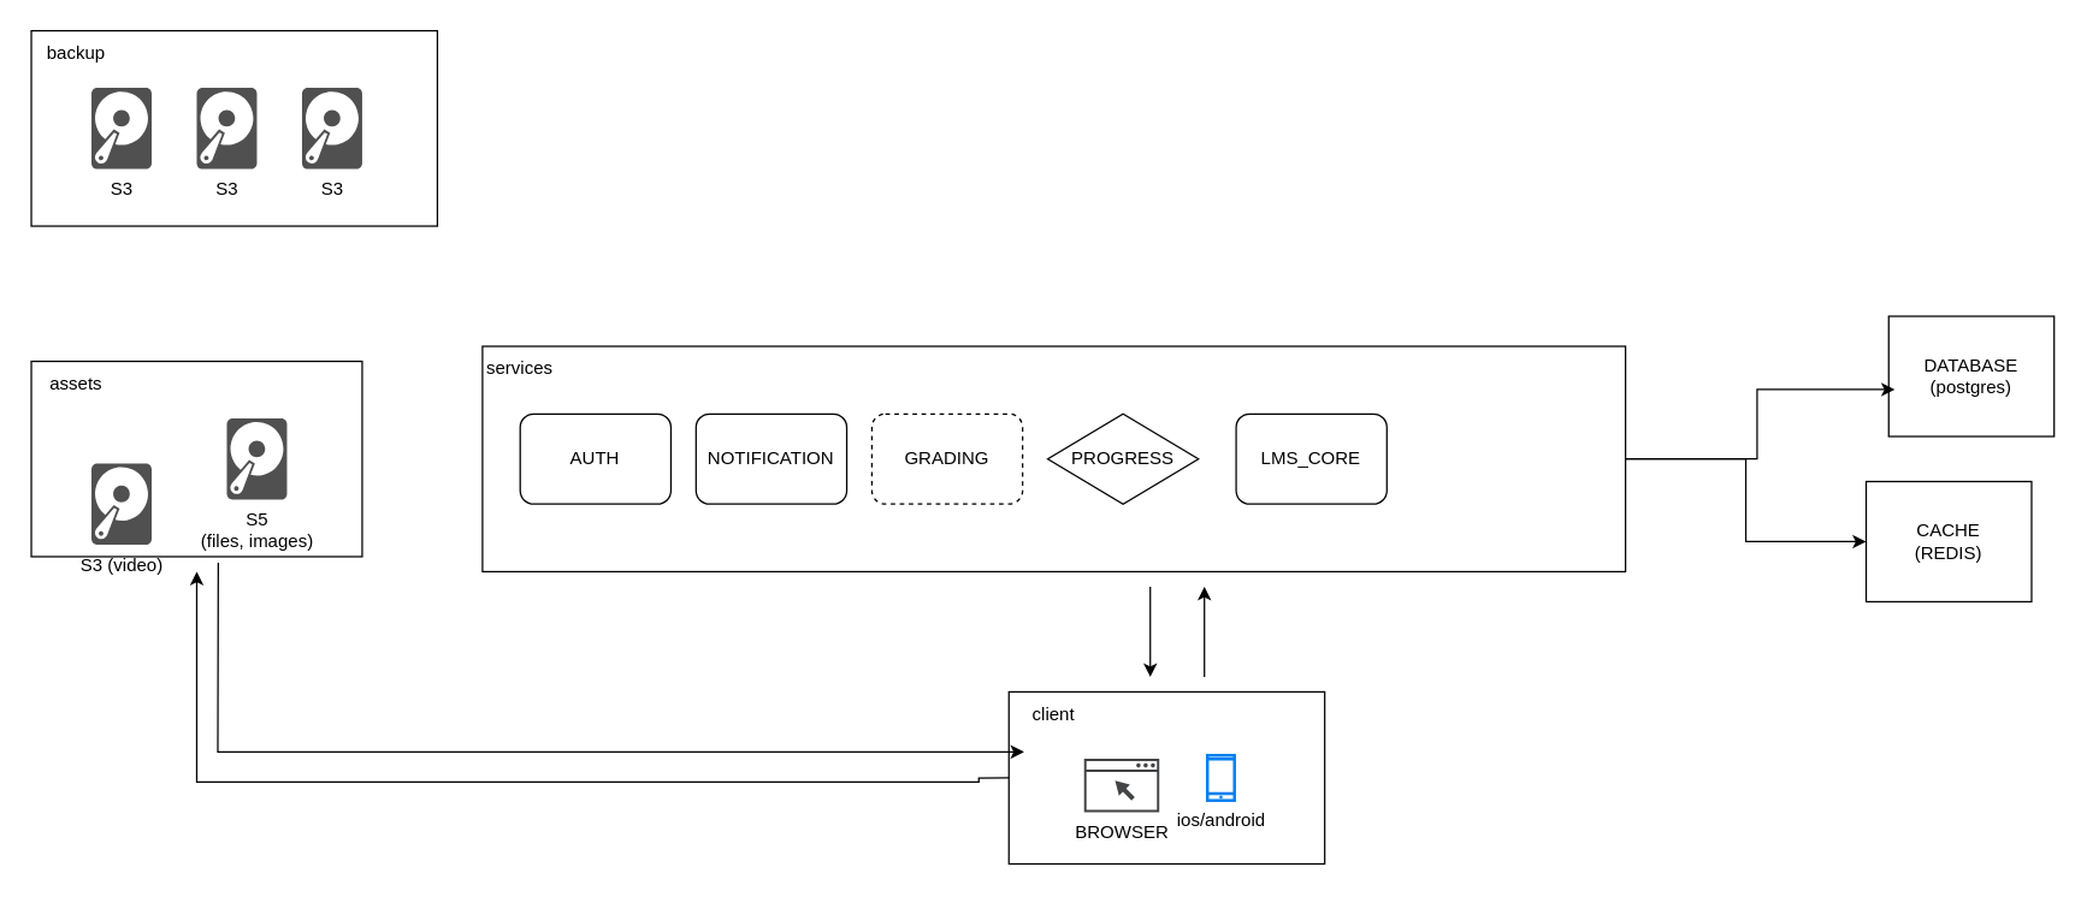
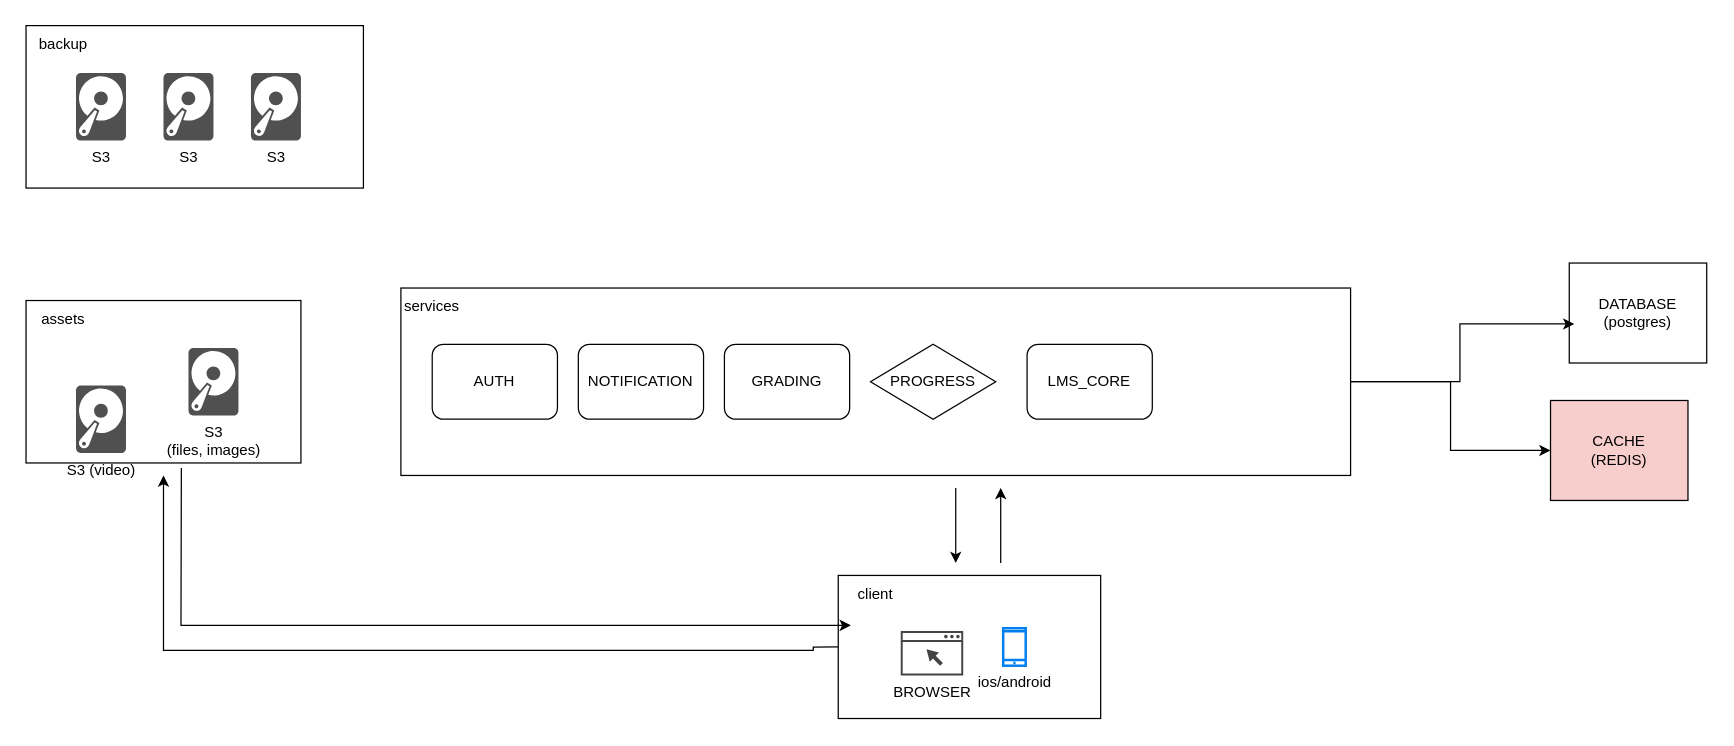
  <mxCell id="0" />
  <mxCell id="1" parent="0" />
  <mxCell id="2" value="" style="edgeStyle=orthogonalEdgeStyle;rounded=0;orthogonalLoop=1;jettySize=auto;html=1;" parent="1" source="27" target="4" edge="1"><mxGeometry relative="1" as="geometry" /></mxCell>
  <mxCell id="3" value="DATABASE&lt;div&gt;(postgres)&lt;/div&gt;" style="rounded=0;whiteSpace=wrap;html=1;" parent="1" vertex="1"><mxGeometry x="1255" y="210" width="110" height="80" as="geometry" /></mxCell>
- <mxCell id="4" value="CACHE&lt;div&gt;(REDIS)&lt;/div&gt;" style="rounded=0;whiteSpace=wrap;html=1;" parent="1" vertex="1"><mxGeometry x="1240" y="320" width="110" height="80" as="geometry" /></mxCell>
+ <mxCell id="4" value="CACHE&lt;div&gt;(REDIS)&lt;/div&gt;" style="rounded=0;whiteSpace=wrap;html=1;fillColor=#f8cecc;" parent="1" vertex="1"><mxGeometry x="1240" y="320" width="110" height="80" as="geometry" /></mxCell>
  <mxCell id="5" style="edgeStyle=orthogonalEdgeStyle;rounded=0;orthogonalLoop=1;jettySize=auto;html=1;entryX=0.037;entryY=0.609;entryDx=0;entryDy=0;entryPerimeter=0;" parent="1" source="27" target="3" edge="1"><mxGeometry relative="1" as="geometry" /></mxCell>
  <mxCell id="6" value="" style="group" parent="1" vertex="1" connectable="0"><mxGeometry x="20" y="20" width="270" height="130" as="geometry" /></mxCell>
  <mxCell id="7" value="" style="rounded=0;whiteSpace=wrap;html=1;" parent="6" vertex="1"><mxGeometry width="270" height="130" as="geometry" /></mxCell>
  <mxCell id="8" value="backup" style="text;html=1;align=center;verticalAlign=middle;whiteSpace=wrap;rounded=0;" parent="6" vertex="1"><mxGeometry width="60" height="30" as="geometry" /></mxCell>
  <mxCell id="9" value="S3" style="sketch=0;pointerEvents=1;shadow=0;dashed=0;html=1;strokeColor=none;fillColor=#505050;labelPosition=center;verticalLabelPosition=bottom;verticalAlign=top;outlineConnect=0;align=center;shape=mxgraph.office.devices.hard_disk;" parent="6" vertex="1"><mxGeometry x="40" y="38" width="40" height="54" as="geometry" /></mxCell>
  <mxCell id="10" value="S3" style="sketch=0;pointerEvents=1;shadow=0;dashed=0;html=1;strokeColor=none;fillColor=#505050;labelPosition=center;verticalLabelPosition=bottom;verticalAlign=top;outlineConnect=0;align=center;shape=mxgraph.office.devices.hard_disk;" parent="6" vertex="1"><mxGeometry x="110" y="38" width="40" height="54" as="geometry" /></mxCell>
  <mxCell id="11" value="S3" style="sketch=0;pointerEvents=1;shadow=0;dashed=0;html=1;strokeColor=none;fillColor=#505050;labelPosition=center;verticalLabelPosition=bottom;verticalAlign=top;outlineConnect=0;align=center;shape=mxgraph.office.devices.hard_disk;" parent="6" vertex="1"><mxGeometry x="180" y="38" width="40" height="54" as="geometry" /></mxCell>
  <mxCell id="12" value="" style="group" parent="1" vertex="1" connectable="0"><mxGeometry x="20" y="240" width="220" height="130" as="geometry" /></mxCell>
  <mxCell id="13" value="" style="rounded=0;whiteSpace=wrap;html=1;" parent="12" vertex="1"><mxGeometry width="220" height="130" as="geometry" /></mxCell>
  <mxCell id="14" value="assets" style="text;html=1;align=center;verticalAlign=middle;whiteSpace=wrap;rounded=0;" parent="12" vertex="1"><mxGeometry width="60" height="30" as="geometry" /></mxCell>
  <mxCell id="15" value="&lt;div&gt;S3 (video)&lt;/div&gt;" style="sketch=0;pointerEvents=1;shadow=0;dashed=0;html=1;strokeColor=none;fillColor=#505050;labelPosition=center;verticalLabelPosition=bottom;verticalAlign=top;outlineConnect=0;align=center;shape=mxgraph.office.devices.hard_disk;" parent="12" vertex="1"><mxGeometry x="40" y="68" width="40" height="54" as="geometry" /></mxCell>
- <mxCell id="16" value="S5&lt;div&gt;(files, images)&lt;/div&gt;" style="sketch=0;pointerEvents=1;shadow=0;dashed=0;html=1;strokeColor=none;fillColor=#505050;labelPosition=center;verticalLabelPosition=bottom;verticalAlign=top;outlineConnect=0;align=center;shape=mxgraph.office.devices.hard_disk;" parent="12" vertex="1"><mxGeometry x="130" y="38" width="40" height="54" as="geometry" /></mxCell>
+ <mxCell id="16" value="S3&lt;div&gt;(files, images)&lt;/div&gt;" style="sketch=0;pointerEvents=1;shadow=0;dashed=0;html=1;strokeColor=none;fillColor=#505050;labelPosition=center;verticalLabelPosition=bottom;verticalAlign=top;outlineConnect=0;align=center;shape=mxgraph.office.devices.hard_disk;" parent="12" vertex="1"><mxGeometry x="130" y="38" width="40" height="54" as="geometry" /></mxCell>
  <mxCell id="17" style="edgeStyle=orthogonalEdgeStyle;rounded=0;orthogonalLoop=1;jettySize=auto;html=1;exitX=0;exitY=0.5;exitDx=0;exitDy=0;" parent="1" source="19" edge="1"><mxGeometry relative="1" as="geometry"><mxPoint x="660" y="527.25" as="sourcePoint" /><mxPoint x="130" y="380" as="targetPoint" /><Array as="points"><mxPoint x="650" y="517" /><mxPoint x="650" y="520" /><mxPoint x="130" y="520" /></Array></mxGeometry></mxCell>
  <mxCell id="18" value="" style="group" parent="1" vertex="1" connectable="0"><mxGeometry x="670" y="460" width="210" height="114.5" as="geometry" /></mxCell>
  <mxCell id="19" value="" style="rounded=0;whiteSpace=wrap;html=1;" parent="18" vertex="1"><mxGeometry width="210" height="114.5" as="geometry" /></mxCell>
  <mxCell id="20" value="BROWSER" style="sketch=0;pointerEvents=1;shadow=0;dashed=0;html=1;strokeColor=none;fillColor=#434445;aspect=fixed;labelPosition=center;verticalLabelPosition=bottom;verticalAlign=top;align=center;outlineConnect=0;shape=mxgraph.vvd.web_browser;" parent="18" vertex="1"><mxGeometry x="50" y="44.5" width="50" height="35.5" as="geometry" /></mxCell>
  <mxCell id="21" value="ios/android" style="html=1;verticalLabelPosition=bottom;align=center;labelBackgroundColor=#ffffff;verticalAlign=top;strokeWidth=2;strokeColor=#0080F0;shadow=0;dashed=0;shape=mxgraph.ios7.icons.smartphone;" parent="18" vertex="1"><mxGeometry x="132" y="42.25" width="18" height="30" as="geometry" /></mxCell>
  <mxCell id="22" value="client" style="text;html=1;align=center;verticalAlign=middle;whiteSpace=wrap;rounded=0;" parent="18" vertex="1"><mxGeometry width="60" height="30" as="geometry" /></mxCell>
  <mxCell id="23" value="" style="endArrow=classic;html=1;rounded=0;exitX=0.565;exitY=1.031;exitDx=0;exitDy=0;exitPerimeter=0;entryX=0.048;entryY=0.349;entryDx=0;entryDy=0;entryPerimeter=0;" parent="1" source="13" target="19" edge="1"><mxGeometry width="50" height="50" relative="1" as="geometry"><mxPoint x="160" y="300" as="sourcePoint" /><mxPoint x="650" y="500" as="targetPoint" /><Array as="points"><mxPoint x="144" y="500" /></Array></mxGeometry></mxCell>
  <mxCell id="24" value="" style="endArrow=classic;html=1;rounded=0;" parent="1" edge="1"><mxGeometry width="50" height="50" relative="1" as="geometry"><mxPoint x="764" y="390" as="sourcePoint" /><mxPoint x="764" y="450" as="targetPoint" /></mxGeometry></mxCell>
  <mxCell id="25" value="" style="endArrow=classic;html=1;rounded=0;" parent="1" edge="1"><mxGeometry width="50" height="50" relative="1" as="geometry"><mxPoint x="800" y="450" as="sourcePoint" /><mxPoint x="800" y="390" as="targetPoint" /></mxGeometry></mxCell>
  <mxCell id="26" value="" style="group" parent="1" vertex="1" connectable="0"><mxGeometry x="320" y="230" width="760" height="150" as="geometry" /></mxCell>
  <mxCell id="27" value="" style="rounded=0;whiteSpace=wrap;html=1;" parent="26" vertex="1"><mxGeometry width="760" height="150" as="geometry" /></mxCell>
  <mxCell id="28" value="AUTH" style="rounded=1;whiteSpace=wrap;html=1;" parent="26" vertex="1"><mxGeometry x="25.055" y="45" width="100.22" height="60" as="geometry" /></mxCell>
  <mxCell id="29" value="NOTIFICATION" style="rounded=1;whiteSpace=wrap;html=1;" parent="26" vertex="1"><mxGeometry x="141.978" y="45" width="100.22" height="60" as="geometry" /></mxCell>
- <mxCell id="30" value="GRADING" style="rounded=1;whiteSpace=wrap;html=1;dashed=1;" parent="26" vertex="1"><mxGeometry x="258.901" y="45" width="100.22" height="60" as="geometry" /></mxCell>
+ <mxCell id="30" value="GRADING" style="rounded=1;whiteSpace=wrap;html=1;" parent="26" vertex="1"><mxGeometry x="258.901" y="45" width="100.22" height="60" as="geometry" /></mxCell>
  <mxCell id="31" value="services" style="text;html=1;align=center;verticalAlign=middle;whiteSpace=wrap;rounded=0;" parent="26" vertex="1"><mxGeometry width="50.11" height="30" as="geometry" /></mxCell>
  <mxCell id="32" value="PROGRESS" style="rhombus;whiteSpace=wrap;html=1;" parent="26" vertex="1"><mxGeometry x="375.824" y="45" width="100.22" height="60" as="geometry" /></mxCell>
  <mxCell id="33" value="LMS_CORE" style="rounded=1;whiteSpace=wrap;html=1;" parent="26" vertex="1"><mxGeometry x="501.099" y="45" width="100.22" height="60" as="geometry" /></mxCell>
